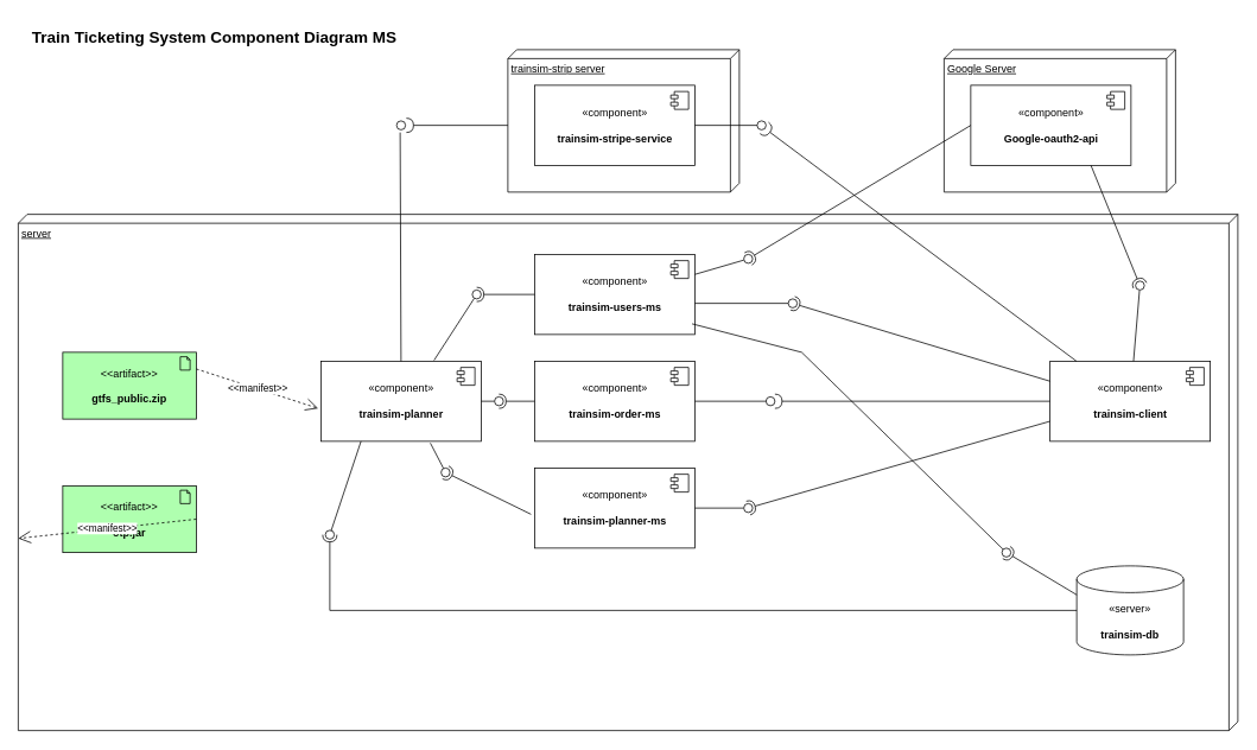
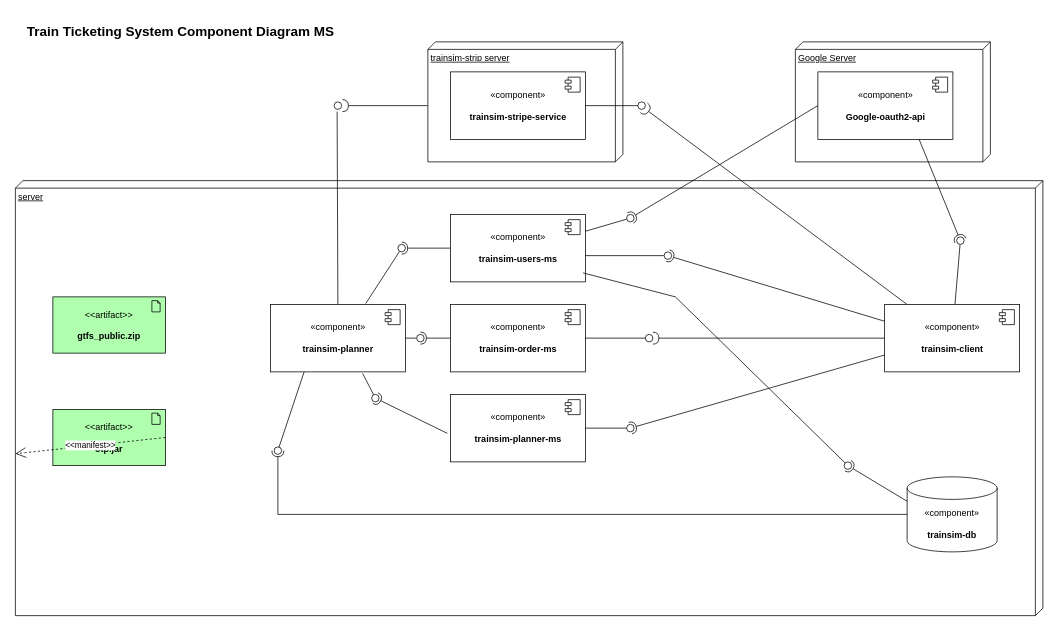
  <mxCell id="0" />
  <mxCell id="1" parent="0" />
  <mxCell id="2" value="Google Server" style="verticalAlign=top;align=left;spacingTop=8;spacingLeft=2;spacingRight=12;shape=cube;size=10;direction=south;fontStyle=4;html=1;" vertex="1" parent="1"><mxGeometry x="1060" y="55" width="260" height="160" as="geometry" /></mxCell>
  <mxCell id="3" value="server" style="verticalAlign=top;align=left;spacingTop=8;spacingLeft=2;spacingRight=12;shape=cube;size=10;direction=south;fontStyle=4;html=1;" vertex="1" parent="1"><mxGeometry x="20" y="240" width="1370" height="580" as="geometry" /></mxCell>
  <mxCell id="4" value="«component»&lt;br&gt;&lt;br&gt;&lt;b&gt;trainsim-planner&lt;/b&gt;" style="html=1;dropTarget=0;" vertex="1" parent="1"><mxGeometry x="360" y="405" width="180" height="90" as="geometry" /></mxCell>
  <mxCell id="5" value="" style="shape=module;jettyWidth=8;jettyHeight=4;" vertex="1" parent="4"><mxGeometry x="1" width="20" height="20" relative="1" as="geometry"><mxPoint x="-27" y="7" as="offset" /></mxGeometry></mxCell>
  <mxCell id="6" value="«component»&lt;br&gt;&lt;b&gt;&lt;br&gt;trainsim-order-ms&lt;/b&gt;" style="html=1;dropTarget=0;" vertex="1" parent="1"><mxGeometry x="600" y="405" width="180" height="90" as="geometry" /></mxCell>
  <mxCell id="7" value="" style="shape=module;jettyWidth=8;jettyHeight=4;" vertex="1" parent="6"><mxGeometry x="1" width="20" height="20" relative="1" as="geometry"><mxPoint x="-27" y="7" as="offset" /></mxGeometry></mxCell>
- <mxCell id="8" value="«server»&lt;br&gt;&lt;br&gt;&lt;b&gt;trainsim-db&lt;/b&gt;" style="shape=cylinder3;whiteSpace=wrap;html=1;boundedLbl=1;backgroundOutline=1;size=15;" vertex="1" parent="1"><mxGeometry x="1209" y="635" width="120" height="100" as="geometry" /></mxCell>
+ <mxCell id="8" value="«component»&lt;br&gt;&lt;br&gt;&lt;b&gt;trainsim-db&lt;/b&gt;" style="shape=cylinder3;whiteSpace=wrap;html=1;boundedLbl=1;backgroundOutline=1;size=15;" vertex="1" parent="1"><mxGeometry x="1209" y="635" width="120" height="100" as="geometry" /></mxCell>
  <mxCell id="9" value="«component»&lt;br&gt;&lt;br&gt;&lt;b&gt;trainsim-client&lt;/b&gt;" style="html=1;dropTarget=0;" vertex="1" parent="1"><mxGeometry x="1179" y="405" width="180" height="90" as="geometry" /></mxCell>
  <mxCell id="10" value="" style="shape=module;jettyWidth=8;jettyHeight=4;" vertex="1" parent="9"><mxGeometry x="1" width="20" height="20" relative="1" as="geometry"><mxPoint x="-27" y="7" as="offset" /></mxGeometry></mxCell>
  <mxCell id="11" value="«component»&lt;br&gt;&lt;br&gt;&lt;b&gt;Google-oauth2-api&lt;/b&gt;" style="html=1;dropTarget=0;" vertex="1" parent="1"><mxGeometry x="1090" y="95" width="180" height="90" as="geometry" /></mxCell>
  <mxCell id="12" value="" style="shape=module;jettyWidth=8;jettyHeight=4;" vertex="1" parent="11"><mxGeometry x="1" width="20" height="20" relative="1" as="geometry"><mxPoint x="-27" y="7" as="offset" /></mxGeometry></mxCell>
  <mxCell id="13" value="&amp;lt;&amp;lt;artifact&amp;gt;&amp;gt;&lt;br&gt;&lt;br&gt;&lt;b&gt;gtfs_public.zip&lt;/b&gt;" style="html=1;outlineConnect=0;whiteSpace=wrap;fillColor=#AFFFAF;shape=mxgraph.archimate3.application;appType=artifact;archiType=square;" vertex="1" parent="1"><mxGeometry x="70" y="395" width="150" height="75" as="geometry" /></mxCell>
  <mxCell id="14" value="&amp;lt;&amp;lt;artifact&amp;gt;&amp;gt;&lt;br&gt;&lt;br&gt;&lt;b&gt;otp.jar&lt;/b&gt;" style="html=1;outlineConnect=0;whiteSpace=wrap;fillColor=#AFFFAF;shape=mxgraph.archimate3.application;appType=artifact;archiType=square;" vertex="1" parent="1"><mxGeometry x="70" y="545" width="150" height="75" as="geometry" /></mxCell>
- <mxCell id="15" value="&amp;lt;&amp;lt;manifest&amp;gt;&amp;gt;" style="endArrow=open;endSize=12;dashed=1;html=1;exitX=1;exitY=0.25;exitDx=0;exitDy=0;exitPerimeter=0;entryX=-0.017;entryY=0.589;entryDx=0;entryDy=0;entryPerimeter=0;" edge="1" parent="1" source="13" target="4"><mxGeometry width="160" relative="1" as="geometry"><mxPoint x="220" y="435" as="sourcePoint" /><mxPoint x="346" y="440" as="targetPoint" /></mxGeometry></mxCell>
  <mxCell id="16" value="&amp;lt;&amp;lt;manifest&amp;gt;&amp;gt;" style="endArrow=open;endSize=12;dashed=1;html=1;exitX=1;exitY=0.5;exitDx=0;exitDy=0;exitPerimeter=0;" edge="1" parent="1" source="14" target="3"><mxGeometry width="160" relative="1" as="geometry"><mxPoint x="230" y="423.75" as="sourcePoint" /><mxPoint x="350" y="455" as="targetPoint" /></mxGeometry></mxCell>
  <mxCell id="17" value="" style="rounded=0;orthogonalLoop=1;jettySize=auto;html=1;endArrow=none;endFill=0;" edge="1" parent="1" target="19"><mxGeometry relative="1" as="geometry"><mxPoint x="540" y="450" as="sourcePoint" /></mxGeometry></mxCell>
  <mxCell id="18" value="" style="rounded=0;orthogonalLoop=1;jettySize=auto;html=1;endArrow=halfCircle;endFill=0;entryX=0.5;entryY=0.5;entryDx=0;entryDy=0;endSize=6;strokeWidth=1;exitX=0;exitY=0.5;exitDx=0;exitDy=0;" edge="1" parent="1" source="6" target="19"><mxGeometry relative="1" as="geometry"><mxPoint x="580" y="450" as="sourcePoint" /></mxGeometry></mxCell>
  <mxCell id="19" value="" style="ellipse;whiteSpace=wrap;html=1;fontFamily=Helvetica;fontSize=12;fontColor=#000000;align=center;strokeColor=#000000;fillColor=#ffffff;points=[];aspect=fixed;resizable=0;" vertex="1" parent="1"><mxGeometry x="555" y="445" width="10" height="10" as="geometry" /></mxCell>
  <mxCell id="20" value="" style="rounded=0;orthogonalLoop=1;jettySize=auto;html=1;endArrow=none;endFill=0;" edge="1" parent="1"><mxGeometry relative="1" as="geometry"><mxPoint x="780" y="450" as="sourcePoint" /><mxPoint x="870" y="450" as="targetPoint" /></mxGeometry></mxCell>
  <mxCell id="21" value="" style="rounded=0;orthogonalLoop=1;jettySize=auto;html=1;endArrow=halfCircle;endFill=0;endSize=6;strokeWidth=1;exitX=0;exitY=0.5;exitDx=0;exitDy=0;" edge="1" parent="1" source="9"><mxGeometry relative="1" as="geometry"><mxPoint x="820" y="450" as="sourcePoint" /><mxPoint x="870" y="450" as="targetPoint" /></mxGeometry></mxCell>
  <mxCell id="22" value="" style="ellipse;whiteSpace=wrap;html=1;fontFamily=Helvetica;fontSize=12;fontColor=#000000;align=center;strokeColor=#000000;fillColor=#ffffff;points=[];aspect=fixed;resizable=0;" vertex="1" parent="1"><mxGeometry x="860" y="445" width="10" height="10" as="geometry" /></mxCell>
  <mxCell id="23" value="trainsim-strip server" style="verticalAlign=top;align=left;spacingTop=8;spacingLeft=2;spacingRight=12;shape=cube;size=10;direction=south;fontStyle=4;html=1;" vertex="1" parent="1"><mxGeometry x="570" y="55" width="260" height="160" as="geometry" /></mxCell>
  <mxCell id="24" value="«component»&lt;br&gt;&lt;br&gt;&lt;b&gt;trainsim-stripe-service&lt;/b&gt;" style="html=1;dropTarget=0;" vertex="1" parent="1"><mxGeometry x="600" y="95" width="180" height="90" as="geometry" /></mxCell>
  <mxCell id="25" value="" style="shape=module;jettyWidth=8;jettyHeight=4;" vertex="1" parent="24"><mxGeometry x="1" width="20" height="20" relative="1" as="geometry"><mxPoint x="-27" y="7" as="offset" /></mxGeometry></mxCell>
  <mxCell id="26" value="&lt;font style=&quot;font-size: 18px&quot;&gt;Train Ticketing System Component Diagram MS&lt;/font&gt;" style="text;strokeColor=none;fillColor=none;html=1;fontSize=24;fontStyle=1;verticalAlign=middle;align=center;" vertex="1" parent="1"><mxGeometry x="40" y="20" width="400" height="40" as="geometry" /></mxCell>
  <mxCell id="27" value="" style="rounded=0;orthogonalLoop=1;jettySize=auto;html=1;endArrow=none;endFill=0;entryX=0.4;entryY=0.5;entryDx=0;entryDy=0;entryPerimeter=0;" edge="1" parent="1" target="29"><mxGeometry relative="1" as="geometry"><mxPoint x="780" y="140" as="sourcePoint" /><mxPoint x="830" y="140" as="targetPoint" /></mxGeometry></mxCell>
  <mxCell id="28" value="" style="rounded=0;orthogonalLoop=1;jettySize=auto;html=1;endArrow=halfCircle;endFill=0;entryX=0.8;entryY=0.8;entryDx=0;entryDy=0;endSize=6;strokeWidth=1;entryPerimeter=0;" edge="1" parent="1" source="9" target="29"><mxGeometry relative="1" as="geometry"><mxPoint x="990" y="180" as="sourcePoint" /></mxGeometry></mxCell>
  <mxCell id="29" value="" style="ellipse;whiteSpace=wrap;html=1;fontFamily=Helvetica;fontSize=12;fontColor=#000000;align=center;strokeColor=#000000;fillColor=#ffffff;points=[];aspect=fixed;resizable=0;" vertex="1" parent="1"><mxGeometry x="850" y="135" width="10" height="10" as="geometry" /></mxCell>
  <mxCell id="30" value="«component»&lt;br&gt;&lt;b&gt;&lt;br&gt;trainsim-users-ms&lt;/b&gt;" style="html=1;dropTarget=0;" vertex="1" parent="1"><mxGeometry x="600" y="285" width="180" height="90" as="geometry" /></mxCell>
  <mxCell id="31" value="" style="shape=module;jettyWidth=8;jettyHeight=4;" vertex="1" parent="30"><mxGeometry x="1" width="20" height="20" relative="1" as="geometry"><mxPoint x="-27" y="7" as="offset" /></mxGeometry></mxCell>
  <mxCell id="32" value="«component»&lt;br&gt;&lt;b&gt;&lt;br&gt;trainsim-planner-ms&lt;/b&gt;" style="html=1;dropTarget=0;" vertex="1" parent="1"><mxGeometry x="600" y="525" width="180" height="90" as="geometry" /></mxCell>
  <mxCell id="33" value="" style="shape=module;jettyWidth=8;jettyHeight=4;" vertex="1" parent="32"><mxGeometry x="1" width="20" height="20" relative="1" as="geometry"><mxPoint x="-27" y="7" as="offset" /></mxGeometry></mxCell>
  <mxCell id="34" value="" style="rounded=0;orthogonalLoop=1;jettySize=auto;html=1;endArrow=none;endFill=0;exitX=0.5;exitY=0;exitDx=0;exitDy=0;entryX=0.4;entryY=1.3;entryDx=0;entryDy=0;entryPerimeter=0;" edge="1" parent="1" source="4" target="36"><mxGeometry relative="1" as="geometry"><mxPoint x="400" y="90" as="sourcePoint" /><mxPoint x="450" y="155" as="targetPoint" /></mxGeometry></mxCell>
  <mxCell id="35" value="" style="rounded=0;orthogonalLoop=1;jettySize=auto;html=1;endArrow=halfCircle;endFill=0;endSize=6;strokeWidth=1;exitX=0;exitY=0;exitDx=85;exitDy=260;exitPerimeter=0;" edge="1" parent="1" source="23"><mxGeometry relative="1" as="geometry"><mxPoint x="440" y="90" as="sourcePoint" /><mxPoint x="456" y="140" as="targetPoint" /></mxGeometry></mxCell>
  <mxCell id="36" value="" style="ellipse;whiteSpace=wrap;html=1;fontFamily=Helvetica;fontSize=12;fontColor=#000000;align=center;strokeColor=#000000;fillColor=#ffffff;points=[];aspect=fixed;resizable=0;" vertex="1" parent="1"><mxGeometry x="445" y="135" width="10" height="10" as="geometry" /></mxCell>
  <mxCell id="37" value="" style="rounded=0;orthogonalLoop=1;jettySize=auto;html=1;endArrow=none;endFill=0;exitX=0.706;exitY=-0.011;exitDx=0;exitDy=0;exitPerimeter=0;" edge="1" parent="1" source="4" target="39"><mxGeometry relative="1" as="geometry"><mxPoint x="515" y="330" as="sourcePoint" /></mxGeometry></mxCell>
  <mxCell id="38" value="" style="rounded=0;orthogonalLoop=1;jettySize=auto;html=1;endArrow=halfCircle;endFill=0;entryX=0.5;entryY=0.5;entryDx=0;entryDy=0;endSize=6;strokeWidth=1;exitX=0;exitY=0.5;exitDx=0;exitDy=0;" edge="1" parent="1" source="30" target="39"><mxGeometry relative="1" as="geometry"><mxPoint x="555" y="330" as="sourcePoint" /></mxGeometry></mxCell>
  <mxCell id="39" value="" style="ellipse;whiteSpace=wrap;html=1;fontFamily=Helvetica;fontSize=12;fontColor=#000000;align=center;strokeColor=#000000;fillColor=#ffffff;points=[];aspect=fixed;resizable=0;" vertex="1" parent="1"><mxGeometry x="530" y="325" width="10" height="10" as="geometry" /></mxCell>
  <mxCell id="40" value="" style="rounded=0;orthogonalLoop=1;jettySize=auto;html=1;endArrow=none;endFill=0;exitX=0.683;exitY=1.022;exitDx=0;exitDy=0;exitPerimeter=0;" edge="1" parent="1" source="4" target="42"><mxGeometry relative="1" as="geometry"><mxPoint x="480" y="530" as="sourcePoint" /></mxGeometry></mxCell>
  <mxCell id="41" value="" style="rounded=0;orthogonalLoop=1;jettySize=auto;html=1;endArrow=halfCircle;endFill=0;entryX=0.5;entryY=0.5;entryDx=0;entryDy=0;endSize=6;strokeWidth=1;exitX=-0.022;exitY=0.578;exitDx=0;exitDy=0;exitPerimeter=0;" edge="1" parent="1" source="32" target="42"><mxGeometry relative="1" as="geometry"><mxPoint x="520" y="530" as="sourcePoint" /></mxGeometry></mxCell>
  <mxCell id="42" value="" style="ellipse;whiteSpace=wrap;html=1;fontFamily=Helvetica;fontSize=12;fontColor=#000000;align=center;strokeColor=#000000;fillColor=#ffffff;points=[];aspect=fixed;resizable=0;" vertex="1" parent="1"><mxGeometry x="495" y="525" width="10" height="10" as="geometry" /></mxCell>
  <mxCell id="43" value="" style="rounded=0;orthogonalLoop=1;jettySize=auto;html=1;endArrow=none;endFill=0;" edge="1" parent="1" target="45"><mxGeometry relative="1" as="geometry"><mxPoint x="780" y="340" as="sourcePoint" /></mxGeometry></mxCell>
  <mxCell id="44" value="" style="rounded=0;orthogonalLoop=1;jettySize=auto;html=1;endArrow=halfCircle;endFill=0;entryX=0.5;entryY=0.5;entryDx=0;entryDy=0;endSize=6;strokeWidth=1;exitX=0;exitY=0.25;exitDx=0;exitDy=0;" edge="1" parent="1" source="9" target="45"><mxGeometry relative="1" as="geometry"><mxPoint x="910" y="340" as="sourcePoint" /></mxGeometry></mxCell>
  <mxCell id="45" value="" style="ellipse;whiteSpace=wrap;html=1;fontFamily=Helvetica;fontSize=12;fontColor=#000000;align=center;strokeColor=#000000;fillColor=#ffffff;points=[];aspect=fixed;resizable=0;" vertex="1" parent="1"><mxGeometry x="885" y="335" width="10" height="10" as="geometry" /></mxCell>
  <mxCell id="46" value="" style="rounded=0;orthogonalLoop=1;jettySize=auto;html=1;endArrow=none;endFill=0;" edge="1" parent="1" source="32" target="48"><mxGeometry relative="1" as="geometry"><mxPoint x="820" y="570" as="sourcePoint" /></mxGeometry></mxCell>
  <mxCell id="47" value="" style="rounded=0;orthogonalLoop=1;jettySize=auto;html=1;endArrow=halfCircle;endFill=0;entryX=0.5;entryY=0.5;entryDx=0;entryDy=0;endSize=6;strokeWidth=1;exitX=0;exitY=0.75;exitDx=0;exitDy=0;" edge="1" parent="1" source="9" target="48"><mxGeometry relative="1" as="geometry"><mxPoint x="860" y="570" as="sourcePoint" /></mxGeometry></mxCell>
  <mxCell id="48" value="" style="ellipse;whiteSpace=wrap;html=1;fontFamily=Helvetica;fontSize=12;fontColor=#000000;align=center;strokeColor=#000000;fillColor=#ffffff;points=[];aspect=fixed;resizable=0;" vertex="1" parent="1"><mxGeometry x="835" y="565" width="10" height="10" as="geometry" /></mxCell>
  <mxCell id="49" value="" style="rounded=0;orthogonalLoop=1;jettySize=auto;html=1;endArrow=none;endFill=0;exitX=0.25;exitY=1;exitDx=0;exitDy=0;" edge="1" parent="1" source="4" target="51"><mxGeometry relative="1" as="geometry"><mxPoint x="350" y="600" as="sourcePoint" /></mxGeometry></mxCell>
  <mxCell id="50" value="" style="rounded=0;orthogonalLoop=1;jettySize=auto;html=1;endArrow=halfCircle;endFill=0;entryX=0.5;entryY=0.5;entryDx=0;entryDy=0;endSize=6;strokeWidth=1;exitX=0;exitY=0.5;exitDx=0;exitDy=0;exitPerimeter=0;" edge="1" parent="1" source="8" target="51"><mxGeometry relative="1" as="geometry"><mxPoint x="400" y="600" as="sourcePoint" /><Array as="points"><mxPoint x="370" y="685" /></Array></mxGeometry></mxCell>
  <mxCell id="51" value="" style="ellipse;whiteSpace=wrap;html=1;fontFamily=Helvetica;fontSize=12;fontColor=#000000;align=center;strokeColor=#000000;fillColor=#ffffff;points=[];aspect=fixed;resizable=0;" vertex="1" parent="1"><mxGeometry x="365" y="595" width="10" height="10" as="geometry" /></mxCell>
  <mxCell id="52" value="" style="rounded=0;orthogonalLoop=1;jettySize=auto;html=1;endArrow=none;endFill=0;" edge="1" parent="1" source="9" target="54"><mxGeometry relative="1" as="geometry"><mxPoint x="1260" y="320" as="sourcePoint" /></mxGeometry></mxCell>
  <mxCell id="53" value="" style="rounded=0;orthogonalLoop=1;jettySize=auto;html=1;endArrow=halfCircle;endFill=0;entryX=0.5;entryY=0.5;entryDx=0;entryDy=0;endSize=6;strokeWidth=1;exitX=0.75;exitY=1;exitDx=0;exitDy=0;" edge="1" parent="1" source="11" target="54"><mxGeometry relative="1" as="geometry"><mxPoint x="1300" y="320" as="sourcePoint" /></mxGeometry></mxCell>
  <mxCell id="54" value="" style="ellipse;whiteSpace=wrap;html=1;fontFamily=Helvetica;fontSize=12;fontColor=#000000;align=center;strokeColor=#000000;fillColor=#ffffff;points=[];aspect=fixed;resizable=0;" vertex="1" parent="1"><mxGeometry x="1275" y="315" width="10" height="10" as="geometry" /></mxCell>
  <mxCell id="55" value="" style="rounded=0;orthogonalLoop=1;jettySize=auto;html=1;endArrow=none;endFill=0;exitX=1;exitY=0.25;exitDx=0;exitDy=0;" edge="1" parent="1" source="30" target="57"><mxGeometry relative="1" as="geometry"><mxPoint x="820" y="290" as="sourcePoint" /></mxGeometry></mxCell>
  <mxCell id="56" value="" style="rounded=0;orthogonalLoop=1;jettySize=auto;html=1;endArrow=halfCircle;endFill=0;entryX=0.5;entryY=0.5;entryDx=0;entryDy=0;endSize=6;strokeWidth=1;exitX=0;exitY=0.5;exitDx=0;exitDy=0;" edge="1" parent="1" source="11" target="57"><mxGeometry relative="1" as="geometry"><mxPoint x="860" y="290" as="sourcePoint" /></mxGeometry></mxCell>
  <mxCell id="57" value="" style="ellipse;whiteSpace=wrap;html=1;fontFamily=Helvetica;fontSize=12;fontColor=#000000;align=center;strokeColor=#000000;fillColor=#ffffff;points=[];aspect=fixed;resizable=0;" vertex="1" parent="1"><mxGeometry x="835" y="285" width="10" height="10" as="geometry" /></mxCell>
  <mxCell id="58" value="" style="rounded=0;orthogonalLoop=1;jettySize=auto;html=1;endArrow=none;endFill=0;exitX=0.983;exitY=0.867;exitDx=0;exitDy=0;exitPerimeter=0;" edge="1" target="60" parent="1" source="30"><mxGeometry relative="1" as="geometry"><mxPoint x="1110" y="620" as="sourcePoint" /><Array as="points"><mxPoint x="900" y="395" /></Array></mxGeometry></mxCell>
  <mxCell id="59" value="" style="rounded=0;orthogonalLoop=1;jettySize=auto;html=1;endArrow=halfCircle;endFill=0;entryX=0.5;entryY=0.5;entryDx=0;entryDy=0;endSize=6;strokeWidth=1;exitX=0;exitY=0;exitDx=0;exitDy=32.5;exitPerimeter=0;" edge="1" target="60" parent="1" source="8"><mxGeometry relative="1" as="geometry"><mxPoint x="1150" y="620" as="sourcePoint" /></mxGeometry></mxCell>
  <mxCell id="60" value="" style="ellipse;whiteSpace=wrap;html=1;fontFamily=Helvetica;fontSize=12;fontColor=#000000;align=center;strokeColor=#000000;fillColor=#ffffff;points=[];aspect=fixed;resizable=0;" vertex="1" parent="1"><mxGeometry x="1125" y="615" width="10" height="10" as="geometry" /></mxCell>
